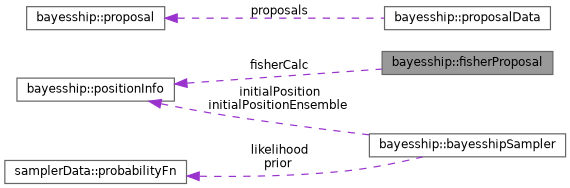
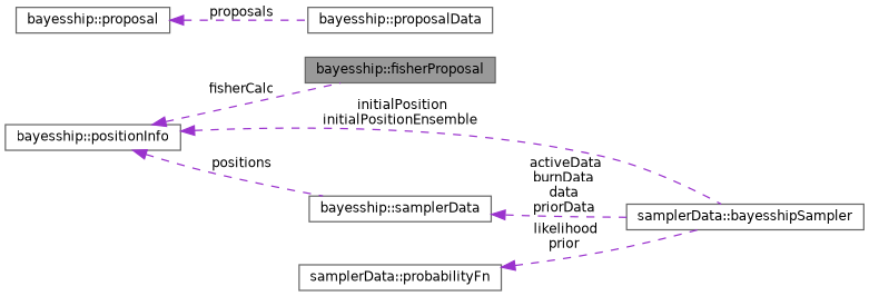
  digraph {
    rankdir=LR
    node [color=gray40 fillcolor=white fontname=Helvetica fontsize=10 shape=box style=filled]
    edge [color=darkorchid3 dir=back fontname=Helvetica fontsize=10 labelfontname=Helvetica labelfontsize=10 style=dashed]
    n1 [fillcolor=grey60 fontcolor=black height=0.2 label="bayesship::fisherProposal" width=0.4]
    n2 [height=0.2 label="bayesship::proposal" width=0.4]
    n3 [height=0.2 label="bayesship::proposalData" width=0.4]
-   n4 [height=0.2 label="bayesship::bayesshipSampler" width=0.4]
+   n4 [height=0.2 label="samplerData::bayesshipSampler" width=0.4]
    n5 [height=0.2 label="samplerData::probabilityFn" width=0.4]
    n6 [height=0.2 label="bayesship::positionInfo" width=0.4]
+   n7 [height=0.2 label="bayesship::samplerData" width=0.4]
    n2 -> n3 [label=" proposals"]
    n5 -> n4 [label=" likelihood\nprior"]
    n6 -> n1 [label=" fisherCalc"]
    n6 -> n4 [label=" initialPosition\ninitialPositionEnsemble"]
+   n6 -> n7 [label=" positions"]
+   n7 -> n4 [label=" activeData\nburnData\ndata\npriorData"]
  }
